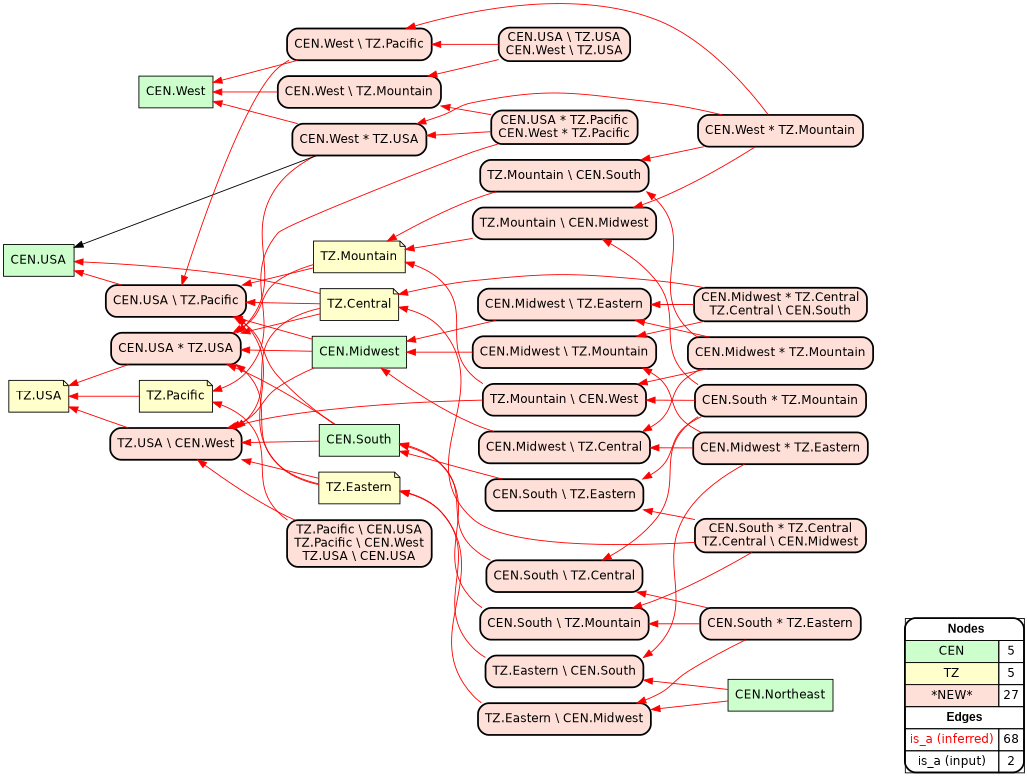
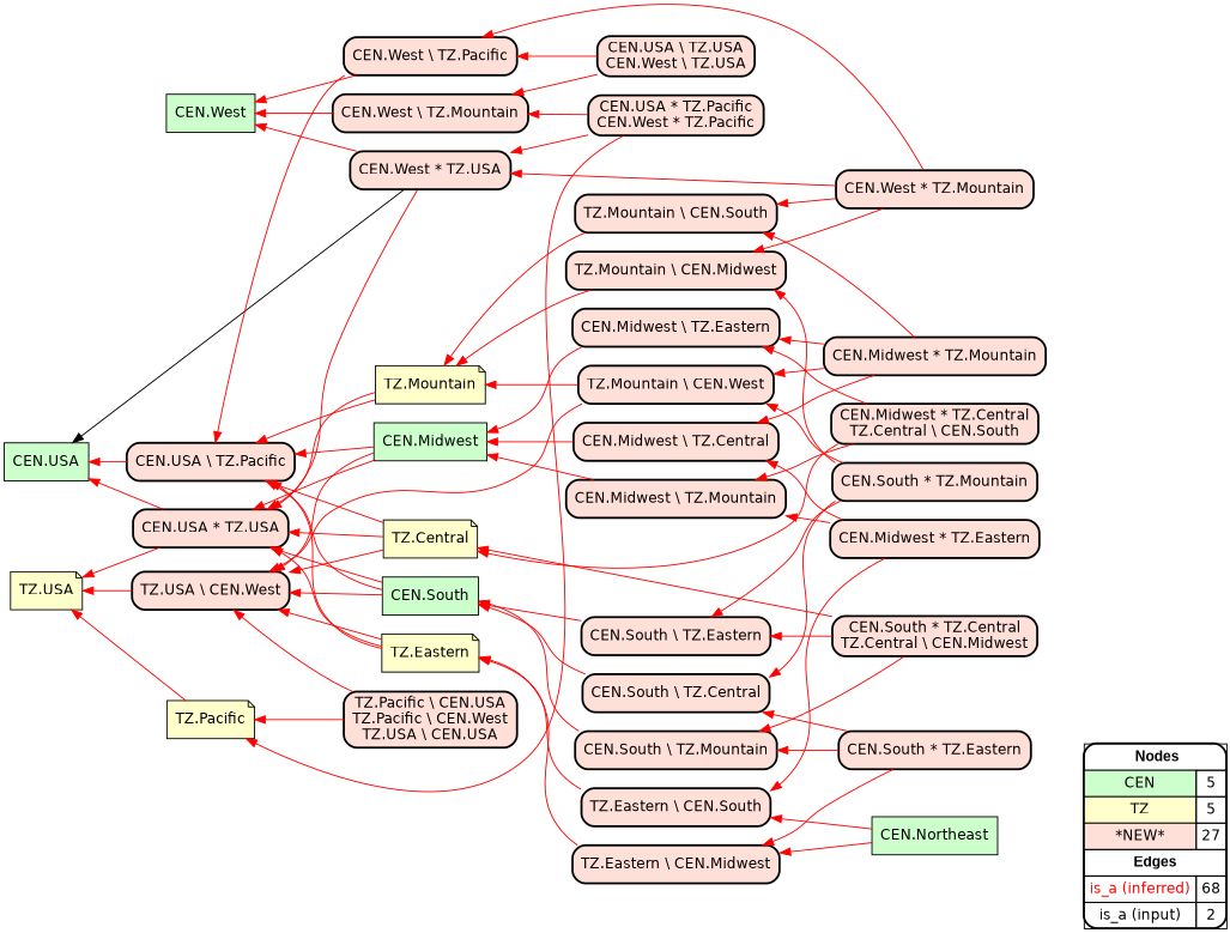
  digraph {
    rankdir=RL
    node [fillcolor="#FFE0D8" fontname=helvetica shape=box style="filled,rounded,bold"]
    edge [arrowhead=normal color="#FF0000" constraint=true penwidth=1 style=solid]
    n1 [fillcolor=white label=<   <TABLE BORDER="0" CELLBORDER="1" CELLSPACING="0" CELLPADDING="4">  <TR> <TD COLSPAN="2"><font face="Arial Black"> Nodes</font></TD> </TR>  <TR>   <TD bgcolor="#CCFFCC" fontname="helvetica">CEN</TD>   <TD>5</TD>   </TR>  <TR>   <TD bgcolor="#FFFFCC" fontname="helvetica">TZ</TD>   <TD>5</TD>   </TR>  <TR>   <TD bgcolor="#FFE0D8" fontname="helvetica">*NEW*</TD>   <TD>27</TD>   </TR>  <TR> <TD COLSPAN="2"><font face = "Arial Black"> Edges </font></TD> </TR>  <TR>   <TD><font color ="#FF0000">is_a (inferred)</font></TD><TD>68</TD> </TR> <TR>   <TD><font color ="#000000">is_a (input)</font></TD><TD>2</TD> </TR> </TABLE>   > margin=0]
    "CEN.Midwest" [fillcolor="#CCFFCC" style=filled]
    "CEN.USA \\ TZ.Pacific"
    "TZ.USA \\ CEN.West"
    "CEN.USA * TZ.USA"
    "CEN.USA" [fillcolor="#CCFFCC" style=filled]
    "TZ.USA" [fillcolor="#FFFFCC" shape=note style=filled]
    "CEN.West" [fillcolor="#CCFFCC" style=filled]
    "CEN.Northeast" [fillcolor="#CCFFCC" style=filled]
    "TZ.Eastern \\ CEN.Midwest"
    "TZ.Eastern \\ CEN.South"
    "TZ.Eastern" [fillcolor="#FFFFCC" shape=note style=filled]
    "CEN.South" [fillcolor="#CCFFCC" style=filled]
    "TZ.Mountain" [fillcolor="#FFFFCC" shape=note style=filled]
    "TZ.Central" [fillcolor="#FFFFCC" shape=note style=filled]
    "TZ.Pacific" [fillcolor="#FFFFCC" shape=note style=filled]
    "CEN.West * TZ.USA"
    "TZ.Pacific \\ CEN.USA\nTZ.Pacific \\ CEN.West\nTZ.USA \\ CEN.USA"
    "TZ.Mountain \\ CEN.South"
    "CEN.West \\ TZ.Pacific"
    "CEN.Midwest * TZ.Central\nTZ.Central \\ CEN.South"
    "CEN.Midwest \\ TZ.Mountain"
    "CEN.Midwest \\ TZ.Eastern"
    "CEN.South * TZ.Eastern"
    "CEN.South \\ TZ.Mountain"
    "CEN.South \\ TZ.Central"
    "CEN.South \\ TZ.Eastern"
    "CEN.South * TZ.Mountain"
    "TZ.Mountain \\ CEN.West"
    "TZ.Mountain \\ CEN.Midwest"
    "CEN.USA \\ TZ.USA\nCEN.West \\ TZ.USA"
    "CEN.West \\ TZ.Mountain"
    "CEN.Midwest * TZ.Eastern"
    "CEN.Midwest \\ TZ.Central"
    "CEN.Midwest * TZ.Mountain"
    "CEN.West * TZ.Mountain"
    "CEN.South * TZ.Central\nTZ.Central \\ CEN.Midwest"
    "CEN.USA * TZ.Pacific\nCEN.West * TZ.Pacific"
    subgraph sub_1 {
      rank=source
      n1
    }
    "CEN.Midwest" -> "CEN.USA \\ TZ.Pacific"
    "CEN.Midwest" -> "TZ.USA \\ CEN.West"
    "CEN.Midwest" -> "CEN.USA * TZ.USA"
    "CEN.USA \\ TZ.Pacific" -> "CEN.USA"
    "TZ.USA \\ CEN.West" -> "TZ.USA"
-   "TZ.Central" -> "CEN.USA"
+   "CEN.USA * TZ.USA" -> "CEN.USA"
    "CEN.USA * TZ.USA" -> "TZ.USA"
    "CEN.Northeast" -> "TZ.Eastern \\ CEN.Midwest"
    "CEN.Northeast" -> "TZ.Eastern \\ CEN.South"
    "TZ.Eastern \\ CEN.Midwest" -> "TZ.Eastern"
    "TZ.Eastern \\ CEN.South" -> "TZ.Eastern"
    "TZ.Eastern" -> "CEN.USA \\ TZ.Pacific"
    "TZ.Eastern" -> "TZ.USA \\ CEN.West"
    "TZ.Eastern" -> "CEN.USA * TZ.USA"
    "CEN.South" -> "CEN.USA \\ TZ.Pacific"
    "CEN.South" -> "TZ.USA \\ CEN.West"
    "CEN.South" -> "CEN.USA * TZ.USA"
    "TZ.Mountain" -> "CEN.USA \\ TZ.Pacific"
    "TZ.Mountain" -> "CEN.USA * TZ.USA"
    "TZ.Central" -> "CEN.USA \\ TZ.Pacific"
    "TZ.Central" -> "TZ.USA \\ CEN.West"
    "TZ.Central" -> "CEN.USA * TZ.USA"
    "TZ.Pacific" -> "TZ.USA"
    "CEN.West * TZ.USA" -> "CEN.USA * TZ.USA"
    "CEN.West * TZ.USA" -> "CEN.USA" [color="#000000"]
    "CEN.West * TZ.USA" -> "CEN.West"
    "TZ.Pacific \\ CEN.USA\nTZ.Pacific \\ CEN.West\nTZ.USA \\ CEN.USA" -> "TZ.USA \\ CEN.West"
    "TZ.Pacific \\ CEN.USA\nTZ.Pacific \\ CEN.West\nTZ.USA \\ CEN.USA" -> "TZ.Pacific"
    "TZ.Mountain \\ CEN.South" -> "TZ.Mountain"
    "CEN.West \\ TZ.Pacific" -> "CEN.USA \\ TZ.Pacific"
    "CEN.West \\ TZ.Pacific" -> "CEN.West"
    "CEN.Midwest * TZ.Central\nTZ.Central \\ CEN.South" -> "TZ.Central"
    "CEN.Midwest * TZ.Central\nTZ.Central \\ CEN.South" -> "CEN.Midwest \\ TZ.Mountain"
    "CEN.Midwest * TZ.Central\nTZ.Central \\ CEN.South" -> "CEN.Midwest \\ TZ.Eastern"
    "CEN.Midwest \\ TZ.Mountain" -> "CEN.Midwest"
    "CEN.Midwest \\ TZ.Eastern" -> "CEN.Midwest"
    "CEN.South * TZ.Eastern" -> "TZ.Eastern \\ CEN.Midwest"
    "CEN.South * TZ.Eastern" -> "CEN.South \\ TZ.Mountain"
    "CEN.South * TZ.Eastern" -> "CEN.South \\ TZ.Central"
    "CEN.South \\ TZ.Mountain" -> "CEN.South"
    "CEN.South \\ TZ.Central" -> "CEN.South"
    "CEN.South \\ TZ.Eastern" -> "CEN.South"
    "CEN.South * TZ.Mountain" -> "CEN.South \\ TZ.Central"
    "CEN.South * TZ.Mountain" -> "CEN.South \\ TZ.Eastern"
    "CEN.South * TZ.Mountain" -> "TZ.Mountain \\ CEN.West"
    "CEN.South * TZ.Mountain" -> "TZ.Mountain \\ CEN.Midwest"
    "TZ.Mountain \\ CEN.West" -> "TZ.USA \\ CEN.West"
    "TZ.Mountain \\ CEN.West" -> "TZ.Mountain"
    "TZ.Mountain \\ CEN.Midwest" -> "TZ.Mountain"
    "CEN.USA \\ TZ.USA\nCEN.West \\ TZ.USA" -> "CEN.West \\ TZ.Pacific"
    "CEN.USA \\ TZ.USA\nCEN.West \\ TZ.USA" -> "CEN.West \\ TZ.Mountain"
    "CEN.West \\ TZ.Mountain" -> "CEN.West"
    "CEN.Midwest * TZ.Eastern" -> "TZ.Eastern \\ CEN.South"
    "CEN.Midwest * TZ.Eastern" -> "CEN.Midwest \\ TZ.Mountain"
    "CEN.Midwest * TZ.Eastern" -> "CEN.Midwest \\ TZ.Central"
    "CEN.Midwest \\ TZ.Central" -> "CEN.Midwest"
    "CEN.Midwest * TZ.Mountain" -> "TZ.Mountain \\ CEN.South"
    "CEN.Midwest * TZ.Mountain" -> "CEN.Midwest \\ TZ.Eastern"
    "CEN.Midwest * TZ.Mountain" -> "TZ.Mountain \\ CEN.West"
    "CEN.Midwest * TZ.Mountain" -> "CEN.Midwest \\ TZ.Central"
    "CEN.West * TZ.Mountain" -> "CEN.West * TZ.USA"
    "CEN.West * TZ.Mountain" -> "TZ.Mountain \\ CEN.South"
    "CEN.West * TZ.Mountain" -> "CEN.West \\ TZ.Pacific"
    "CEN.West * TZ.Mountain" -> "TZ.Mountain \\ CEN.Midwest"
    "CEN.South * TZ.Central\nTZ.Central \\ CEN.Midwest" -> "TZ.Central"
    "CEN.South * TZ.Central\nTZ.Central \\ CEN.Midwest" -> "CEN.South \\ TZ.Mountain"
    "CEN.South * TZ.Central\nTZ.Central \\ CEN.Midwest" -> "CEN.South \\ TZ.Eastern"
    "CEN.USA * TZ.Pacific\nCEN.West * TZ.Pacific" -> "TZ.Pacific"
    "CEN.USA * TZ.Pacific\nCEN.West * TZ.Pacific" -> "CEN.West * TZ.USA"
    "CEN.USA * TZ.Pacific\nCEN.West * TZ.Pacific" -> "CEN.West \\ TZ.Mountain"
  }
